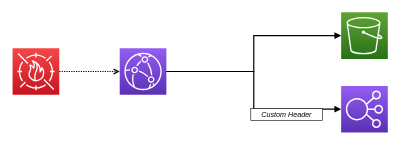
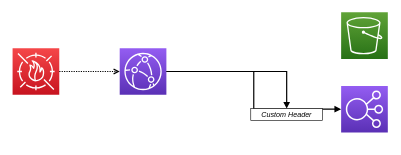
  <mxCell id="0" />
  <mxCell id="1" parent="0" />
  <mxCell id="2" value="S3" style="sketch=0;points=[[0,0,0],[0.25,0,0],[0.5,0,0],[0.75,0,0],[1,0,0],[0,1,0],[0.25,1,0],[0.5,1,0],[0.75,1,0],[1,1,0],[0,0.25,0],[0,0.5,0],[0,0.75,0],[1,0.25,0],[1,0.5,0],[1,0.75,0]];outlineConnect=0;fontColor=#FFFFFF;gradientColor=#60A337;gradientDirection=north;fillColor=#277116;strokeColor=#ffffff;dashed=0;verticalLabelPosition=bottom;verticalAlign=top;align=center;html=1;fontSize=12;fontStyle=1;aspect=fixed;shape=mxgraph.aws4.resourceIcon;resIcon=mxgraph.aws4.s3;" parent="1" vertex="1"><mxGeometry x="569" y="20" width="78" height="78" as="geometry" /></mxCell>
- <mxCell id="3" style="edgeStyle=orthogonalEdgeStyle;rounded=0;orthogonalLoop=1;jettySize=auto;html=1;strokeWidth=2;endArrow=block;endFill=1;entryX=0;entryY=0.5;entryDx=0;entryDy=0;entryPerimeter=0;fontColor=#FFFFFF;" parent="1" source="4" target="2" edge="1"><mxGeometry relative="1" as="geometry" /></mxCell>
+ <mxCell id="3" style="edgeStyle=orthogonalEdgeStyle;rounded=0;orthogonalLoop=1;jettySize=auto;html=1;strokeWidth=2;endArrow=block;endFill=1;fontColor=#FFFFFF;" parent="1" source="4" target="9" edge="1"><mxGeometry relative="1" as="geometry" /></mxCell>
  <mxCell id="4" value="CloudFront" style="sketch=0;points=[[0,0,0],[0.25,0,0],[0.5,0,0],[0.75,0,0],[1,0,0],[0,1,0],[0.25,1,0],[0.5,1,0],[0.75,1,0],[1,1,0],[0,0.25,0],[0,0.5,0],[0,0.75,0],[1,0.25,0],[1,0.5,0],[1,0.75,0]];outlineConnect=0;fontColor=#FFFFFF;gradientColor=#945DF2;gradientDirection=north;fillColor=#5A30B5;strokeColor=#ffffff;dashed=0;verticalLabelPosition=bottom;verticalAlign=top;align=center;html=1;fontSize=12;fontStyle=1;aspect=fixed;shape=mxgraph.aws4.resourceIcon;resIcon=mxgraph.aws4.cloudfront;" parent="1" vertex="1"><mxGeometry x="199" y="80" width="78" height="78" as="geometry" /></mxCell>
  <mxCell id="5" value="WAF" style="sketch=0;points=[[0,0,0],[0.25,0,0],[0.5,0,0],[0.75,0,0],[1,0,0],[0,1,0],[0.25,1,0],[0.5,1,0],[0.75,1,0],[1,1,0],[0,0.25,0],[0,0.5,0],[0,0.75,0],[1,0.25,0],[1,0.5,0],[1,0.75,0]];outlineConnect=0;fontColor=#FFFFFF;gradientColor=#F54749;gradientDirection=north;fillColor=#C7131F;strokeColor=#ffffff;dashed=0;verticalLabelPosition=bottom;verticalAlign=top;align=center;html=1;fontSize=12;fontStyle=1;aspect=fixed;shape=mxgraph.aws4.resourceIcon;resIcon=mxgraph.aws4.waf;labelPosition=center;" parent="1" vertex="1"><mxGeometry x="20" y="80" width="78" height="78" as="geometry" /></mxCell>
  <mxCell id="6" style="edgeStyle=orthogonalEdgeStyle;rounded=0;orthogonalLoop=1;jettySize=auto;html=1;strokeWidth=2;endArrow=block;endFill=1;entryX=0;entryY=0.5;entryDx=0;entryDy=0;entryPerimeter=0;fontColor=#FFFFFF;" parent="1" source="4" target="8" edge="1"><mxGeometry relative="1" as="geometry"><mxPoint x="297" y="129" as="sourcePoint" /><mxPoint x="519" y="179" as="targetPoint" /></mxGeometry></mxCell>
  <mxCell id="7" style="edgeStyle=orthogonalEdgeStyle;rounded=0;orthogonalLoop=1;jettySize=auto;html=1;exitX=0.5;exitY=1;exitDx=0;exitDy=0;exitPerimeter=0;fontColor=#FFFFFF;endArrow=block;endFill=1;strokeWidth=2;" parent="1" edge="1"><mxGeometry relative="1" as="geometry"><mxPoint x="608" y="218" as="sourcePoint" /><mxPoint x="608" y="218" as="targetPoint" /></mxGeometry></mxCell>
  <mxCell id="8" value="Application&lt;br&gt;Load Balancer" style="sketch=0;points=[[0,0,0],[0.25,0,0],[0.5,0,0],[0.75,0,0],[1,0,0],[0,1,0],[0.25,1,0],[0.5,1,0],[0.75,1,0],[1,1,0],[0,0.25,0],[0,0.5,0],[0,0.75,0],[1,0.25,0],[1,0.5,0],[1,0.75,0]];outlineConnect=0;fontColor=#FFFFFF;gradientColor=#945DF2;gradientDirection=north;fillColor=#5A30B5;strokeColor=#ffffff;dashed=0;verticalLabelPosition=bottom;verticalAlign=top;align=center;html=1;fontSize=12;fontStyle=1;aspect=fixed;shape=mxgraph.aws4.resourceIcon;resIcon=mxgraph.aws4.elastic_load_balancing;" vertex="1" parent="1"><mxGeometry x="569" y="143" width="78" height="78" as="geometry" /></mxCell>
  <mxCell id="9" value="Custom Header" style="rounded=0;whiteSpace=wrap;html=1;fontStyle=2" vertex="1" parent="1"><mxGeometry x="418" y="181" width="120" height="20" as="geometry" /></mxCell>
  <mxCell id="10" style="edgeStyle=orthogonalEdgeStyle;rounded=0;orthogonalLoop=1;jettySize=auto;html=1;strokeWidth=2;endArrow=open;endFill=0;fontColor=#FFFFFF;dashed=1;dashPattern=1 1;" edge="1" parent="1" source="5" target="4"><mxGeometry relative="1" as="geometry"><mxPoint x="287" y="129" as="sourcePoint" /><mxPoint x="579" y="192" as="targetPoint" /></mxGeometry></mxCell>
